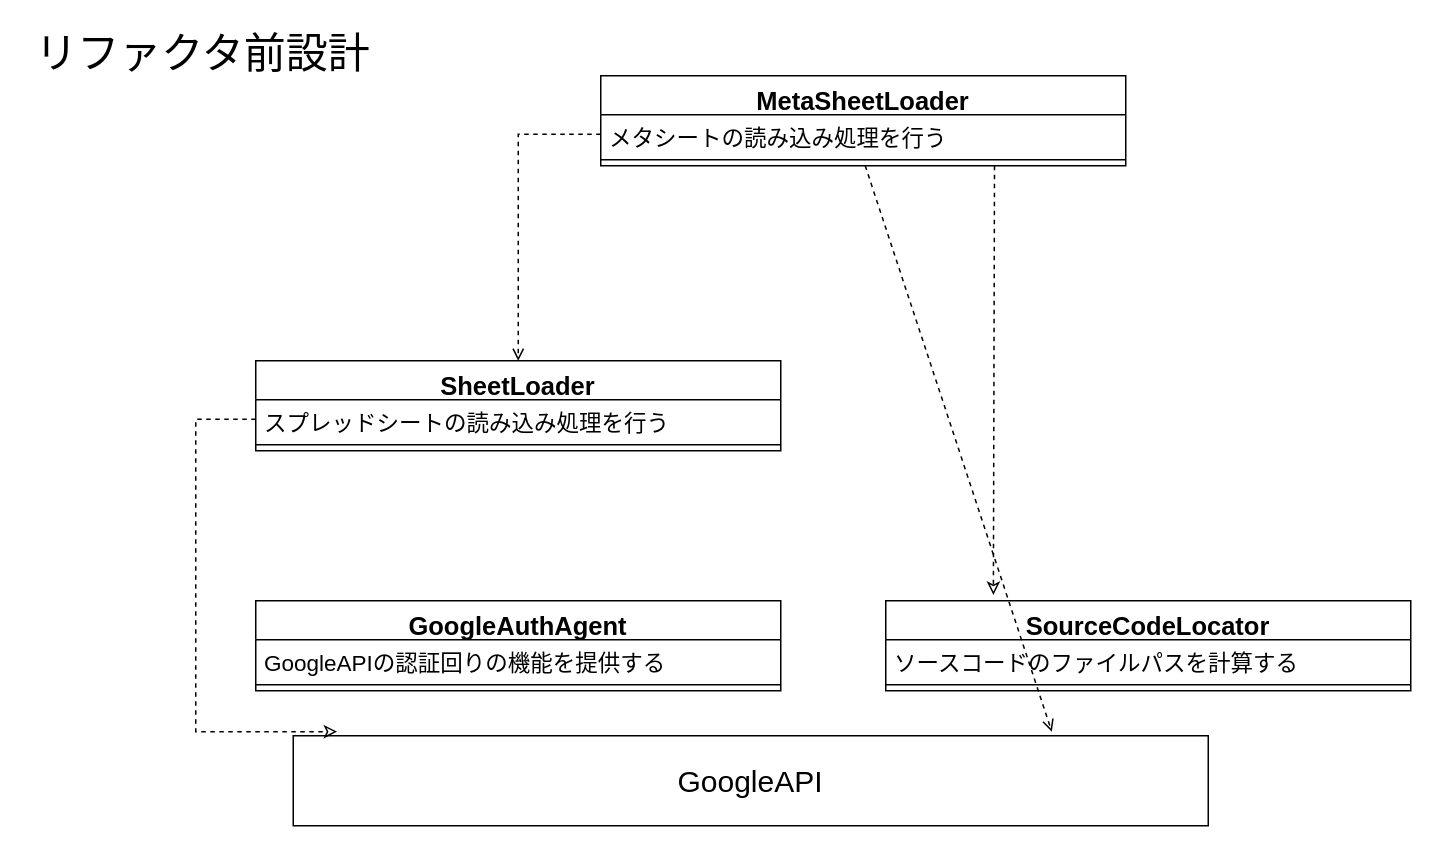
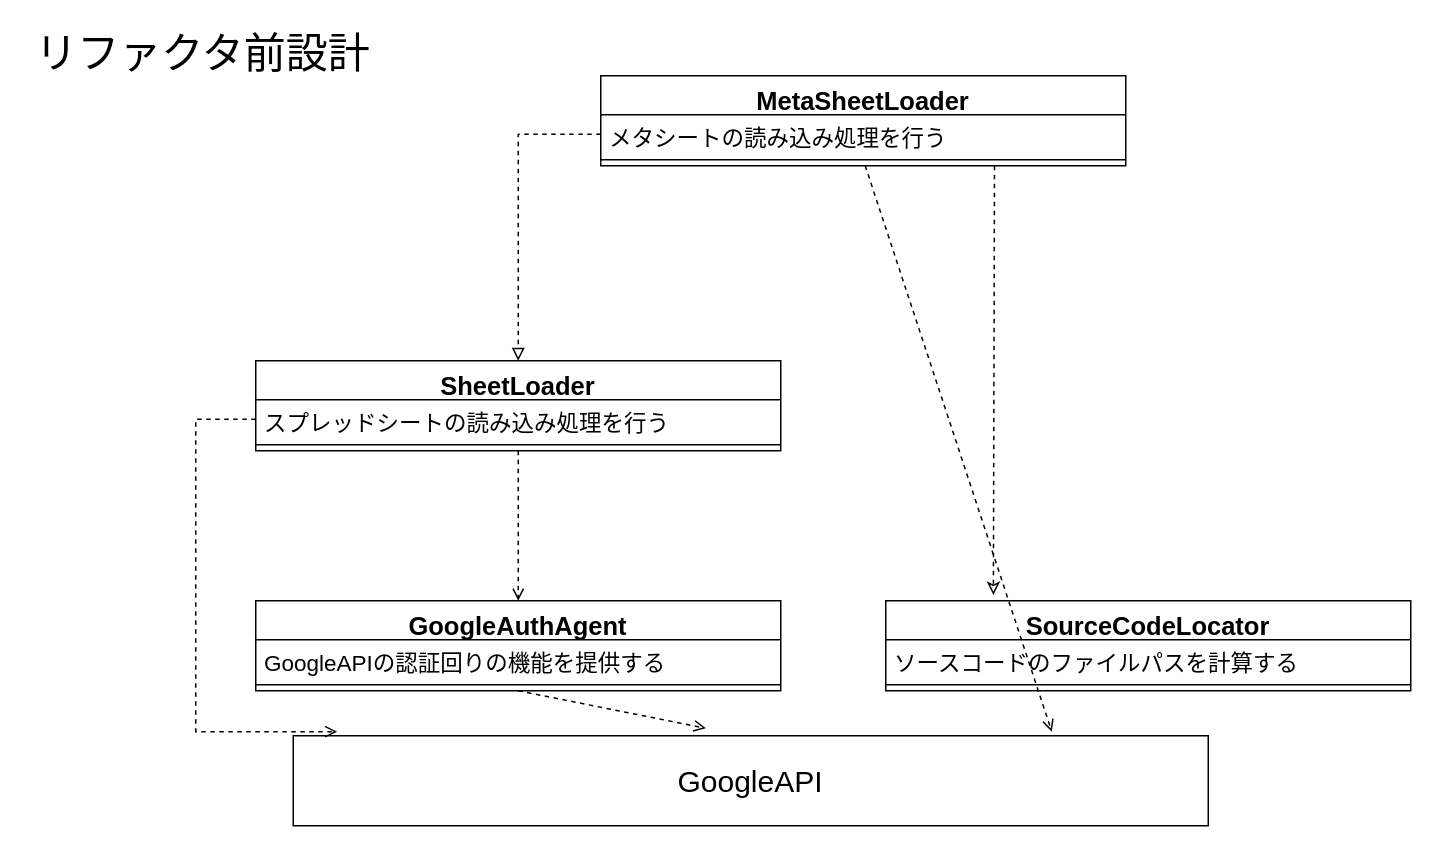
  <mxCell id="0" />
  <mxCell id="1" parent="0" />
  <mxCell id="2" value="&lt;font style=&quot;font-size: 28px;&quot;&gt;リファクタ前設計&lt;/font&gt;" style="text;html=1;strokeColor=none;fillColor=none;align=center;verticalAlign=middle;whiteSpace=wrap;rounded=0;fontSize=28;" vertex="1" parent="1"><mxGeometry x="20" y="20" width="230" height="30" as="geometry" /></mxCell>
  <mxCell id="3" value="GoogleAuthAgent" style="swimlane;fontStyle=1;align=center;verticalAlign=top;childLayout=stackLayout;horizontal=1;startSize=26;horizontalStack=0;resizeParent=1;resizeParentMax=0;resizeLast=0;collapsible=1;marginBottom=0;fontSize=17;" vertex="1" parent="1"><mxGeometry x="170" y="400" width="350" height="60" as="geometry" /></mxCell>
  <mxCell id="4" value="GoogleAPIの認証回りの機能を提供する" style="text;strokeColor=none;fillColor=none;align=left;verticalAlign=top;spacingLeft=4;spacingRight=4;overflow=hidden;rotatable=0;points=[[0,0.5],[1,0.5]];portConstraint=eastwest;fontSize=15;" vertex="1" parent="3"><mxGeometry y="26" width="350" height="26" as="geometry" /></mxCell>
  <mxCell id="5" value="" style="line;strokeWidth=1;fillColor=none;align=left;verticalAlign=middle;spacingTop=-1;spacingLeft=3;spacingRight=3;rotatable=0;labelPosition=right;points=[];portConstraint=eastwest;fontSize=20;" vertex="1" parent="3"><mxGeometry y="52" width="350" height="8" as="geometry" /></mxCell>
  <mxCell id="6" value="&lt;font style=&quot;font-size: 20px;&quot;&gt;GoogleAPI&lt;/font&gt;" style="rounded=0;whiteSpace=wrap;html=1;fontSize=15;" vertex="1" parent="1"><mxGeometry x="195" y="490" width="610" height="60" as="geometry" /></mxCell>
+ <mxCell id="7" value="" style="endArrow=open;html=1;rounded=0;fontSize=20;exitX=0.5;exitY=1;exitDx=0;exitDy=0;entryX=0.451;entryY=-0.083;entryDx=0;entryDy=0;entryPerimeter=0;dashed=1;endFill=0;" edge="1" parent="1" source="3" target="6"><mxGeometry width="50" height="50" relative="1" as="geometry"><mxPoint x="480" y="370" as="sourcePoint" /><mxPoint x="530" y="320" as="targetPoint" /></mxGeometry></mxCell>
  <mxCell id="8" value="SheetLoader" style="swimlane;fontStyle=1;align=center;verticalAlign=top;childLayout=stackLayout;horizontal=1;startSize=26;horizontalStack=0;resizeParent=1;resizeParentMax=0;resizeLast=0;collapsible=1;marginBottom=0;fontSize=17;" vertex="1" parent="1"><mxGeometry x="170" y="240" width="350" height="60" as="geometry" /></mxCell>
  <mxCell id="9" value="スプレッドシートの読み込み処理を行う" style="text;strokeColor=none;fillColor=none;align=left;verticalAlign=top;spacingLeft=4;spacingRight=4;overflow=hidden;rotatable=0;points=[[0,0.5],[1,0.5]];portConstraint=eastwest;fontSize=15;" vertex="1" parent="8"><mxGeometry y="26" width="350" height="26" as="geometry" /></mxCell>
  <mxCell id="10" value="" style="line;strokeWidth=1;fillColor=none;align=left;verticalAlign=middle;spacingTop=-1;spacingLeft=3;spacingRight=3;rotatable=0;labelPosition=right;points=[];portConstraint=eastwest;fontSize=20;" vertex="1" parent="8"><mxGeometry y="52" width="350" height="8" as="geometry" /></mxCell>
+ <mxCell id="11" value="" style="endArrow=open;html=1;rounded=0;fontSize=20;exitX=0.5;exitY=1;exitDx=0;exitDy=0;entryX=0.5;entryY=0;entryDx=0;entryDy=0;dashed=1;endFill=0;" edge="1" parent="1" source="8" target="3"><mxGeometry width="50" height="50" relative="1" as="geometry"><mxPoint x="355" y="470" as="sourcePoint" /><mxPoint x="355.11" y="545.02" as="targetPoint" /></mxGeometry></mxCell>
  <mxCell id="12" value="MetaSheetLoader" style="swimlane;fontStyle=1;align=center;verticalAlign=top;childLayout=stackLayout;horizontal=1;startSize=26;horizontalStack=0;resizeParent=1;resizeParentMax=0;resizeLast=0;collapsible=1;marginBottom=0;fontSize=17;" vertex="1" parent="1"><mxGeometry x="400" y="50" width="350" height="60" as="geometry" /></mxCell>
  <mxCell id="13" value="メタシートの読み込み処理を行う" style="text;strokeColor=none;fillColor=none;align=left;verticalAlign=top;spacingLeft=4;spacingRight=4;overflow=hidden;rotatable=0;points=[[0,0.5],[1,0.5]];portConstraint=eastwest;fontSize=15;" vertex="1" parent="12"><mxGeometry y="26" width="350" height="26" as="geometry" /></mxCell>
  <mxCell id="14" value="" style="line;strokeWidth=1;fillColor=none;align=left;verticalAlign=middle;spacingTop=-1;spacingLeft=3;spacingRight=3;rotatable=0;labelPosition=right;points=[];portConstraint=eastwest;fontSize=20;" vertex="1" parent="12"><mxGeometry y="52" width="350" height="8" as="geometry" /></mxCell>
  <mxCell id="15" value="" style="endArrow=classic;html=1;rounded=0;fontSize=20;exitX=0.75;exitY=1;exitDx=0;exitDy=0;entryX=0.205;entryY=-0.065;entryDx=0;entryDy=0;dashed=1;endFill=0;entryPerimeter=0;" edge="1" parent="1" source="12" target="17"><mxGeometry width="50" height="50" relative="1" as="geometry"><mxPoint x="355" y="310" as="sourcePoint" /><mxPoint x="355" y="410" as="targetPoint" /></mxGeometry></mxCell>
- <mxCell id="16" value="" style="endArrow=classic;html=1;rounded=0;fontSize=20;exitX=0;exitY=0.5;exitDx=0;exitDy=0;entryX=0.048;entryY=-0.045;entryDx=0;entryDy=0;dashed=1;endFill=0;entryPerimeter=0;edgeStyle=elbowEdgeStyle;elbow=vertical;" edge="1" parent="1" source="9" target="6"><mxGeometry width="50" height="50" relative="1" as="geometry"><mxPoint x="355" y="310" as="sourcePoint" /><mxPoint x="355" y="410" as="targetPoint" /><Array as="points"><mxPoint x="130" y="279" /></Array></mxGeometry></mxCell>
+ <mxCell id="16" value="" style="endArrow=open;html=1;rounded=0;fontSize=20;exitX=0;exitY=0.5;exitDx=0;exitDy=0;entryX=0.048;entryY=-0.045;entryDx=0;entryDy=0;dashed=1;endFill=0;entryPerimeter=0;edgeStyle=elbowEdgeStyle;elbow=vertical;" edge="1" parent="1" source="9" target="6"><mxGeometry width="50" height="50" relative="1" as="geometry"><mxPoint x="355" y="310" as="sourcePoint" /><mxPoint x="355" y="410" as="targetPoint" /><Array as="points"><mxPoint x="130" y="279" /></Array></mxGeometry></mxCell>
  <mxCell id="17" value="SourceCodeLocator" style="swimlane;fontStyle=1;align=center;verticalAlign=top;childLayout=stackLayout;horizontal=1;startSize=26;horizontalStack=0;resizeParent=1;resizeParentMax=0;resizeLast=0;collapsible=1;marginBottom=0;fontSize=17;" vertex="1" parent="1"><mxGeometry x="590" y="400" width="350" height="60" as="geometry" /></mxCell>
  <mxCell id="18" value="ソースコードのファイルパスを計算する" style="text;strokeColor=none;fillColor=none;align=left;verticalAlign=top;spacingLeft=4;spacingRight=4;overflow=hidden;rotatable=0;points=[[0,0.5],[1,0.5]];portConstraint=eastwest;fontSize=15;" vertex="1" parent="17"><mxGeometry y="26" width="350" height="26" as="geometry" /></mxCell>
  <mxCell id="19" value="" style="line;strokeWidth=1;fillColor=none;align=left;verticalAlign=middle;spacingTop=-1;spacingLeft=3;spacingRight=3;rotatable=0;labelPosition=right;points=[];portConstraint=eastwest;fontSize=20;" vertex="1" parent="17"><mxGeometry y="52" width="350" height="8" as="geometry" /></mxCell>
- <mxCell id="20" value="" style="endArrow=open;html=1;rounded=0;fontSize=20;exitX=0;exitY=0.5;exitDx=0;exitDy=0;entryX=0.5;entryY=0;entryDx=0;entryDy=0;dashed=1;endFill=0;edgeStyle=elbowEdgeStyle;elbow=vertical;" edge="1" parent="1" source="13" target="8"><mxGeometry width="50" height="50" relative="1" as="geometry"><mxPoint x="775" y="310" as="sourcePoint" /><mxPoint x="775" y="410" as="targetPoint" /><Array as="points"><mxPoint x="380" y="89" /></Array></mxGeometry></mxCell>
+ <mxCell id="20" value="" style="endArrow=block;html=1;rounded=0;fontSize=20;exitX=0;exitY=0.5;exitDx=0;exitDy=0;entryX=0.5;entryY=0;entryDx=0;entryDy=0;dashed=1;endFill=0;edgeStyle=elbowEdgeStyle;elbow=vertical;" edge="1" parent="1" source="13" target="8"><mxGeometry width="50" height="50" relative="1" as="geometry"><mxPoint x="775" y="310" as="sourcePoint" /><mxPoint x="775" y="410" as="targetPoint" /><Array as="points"><mxPoint x="380" y="89" /></Array></mxGeometry></mxCell>
  <mxCell id="21" value="" style="endArrow=open;html=1;rounded=0;fontSize=20;dashed=1;endFill=0;entryX=0.829;entryY=-0.045;entryDx=0;entryDy=0;entryPerimeter=0;" edge="1" parent="1" source="14" target="6"><mxGeometry width="50" height="50" relative="1" as="geometry"><mxPoint x="672.5" y="120" as="sourcePoint" /><mxPoint x="575" y="520" as="targetPoint" /></mxGeometry></mxCell>
